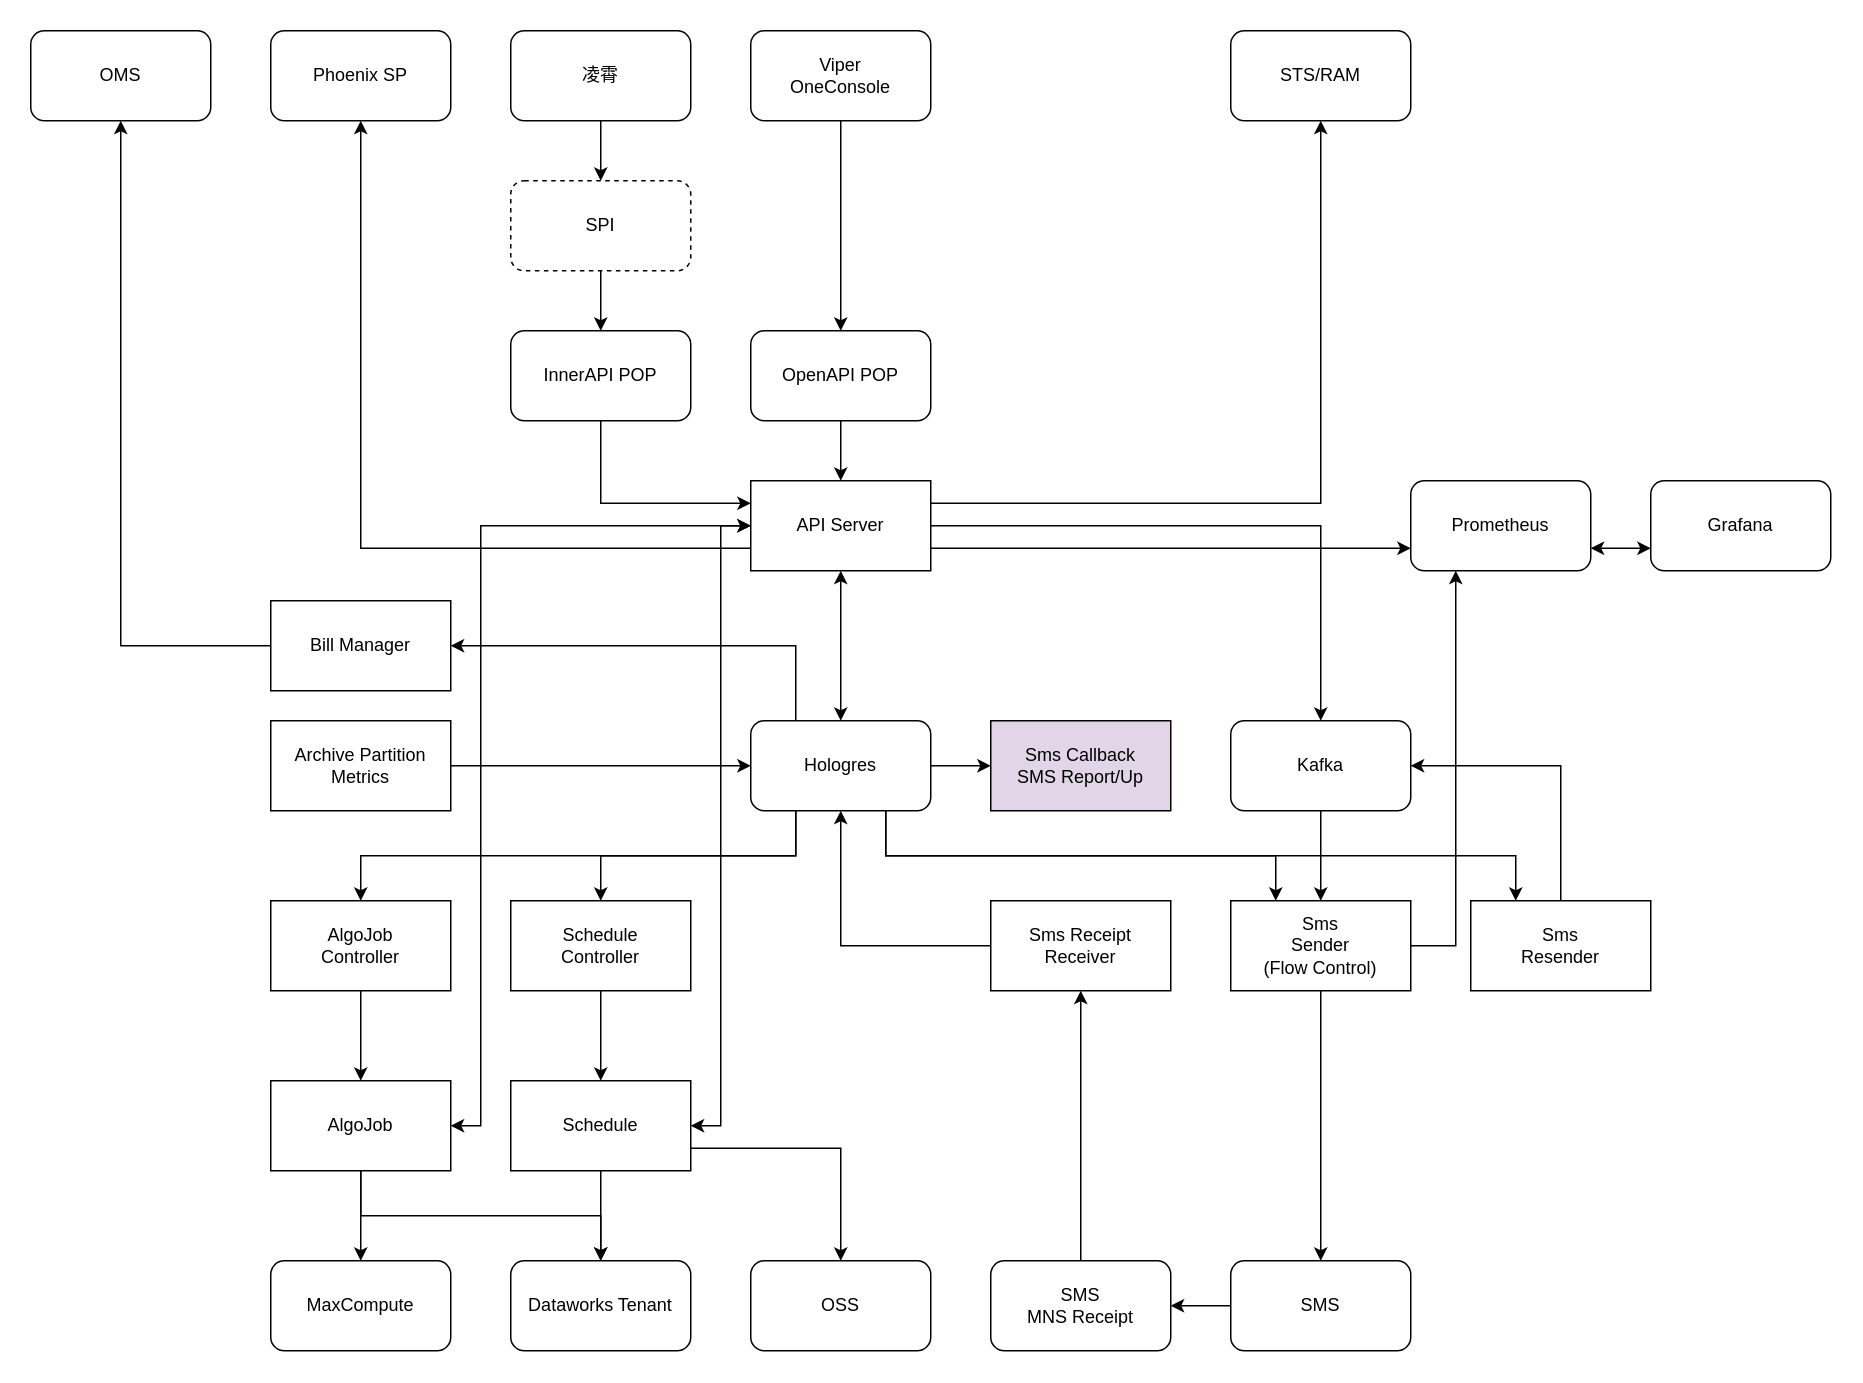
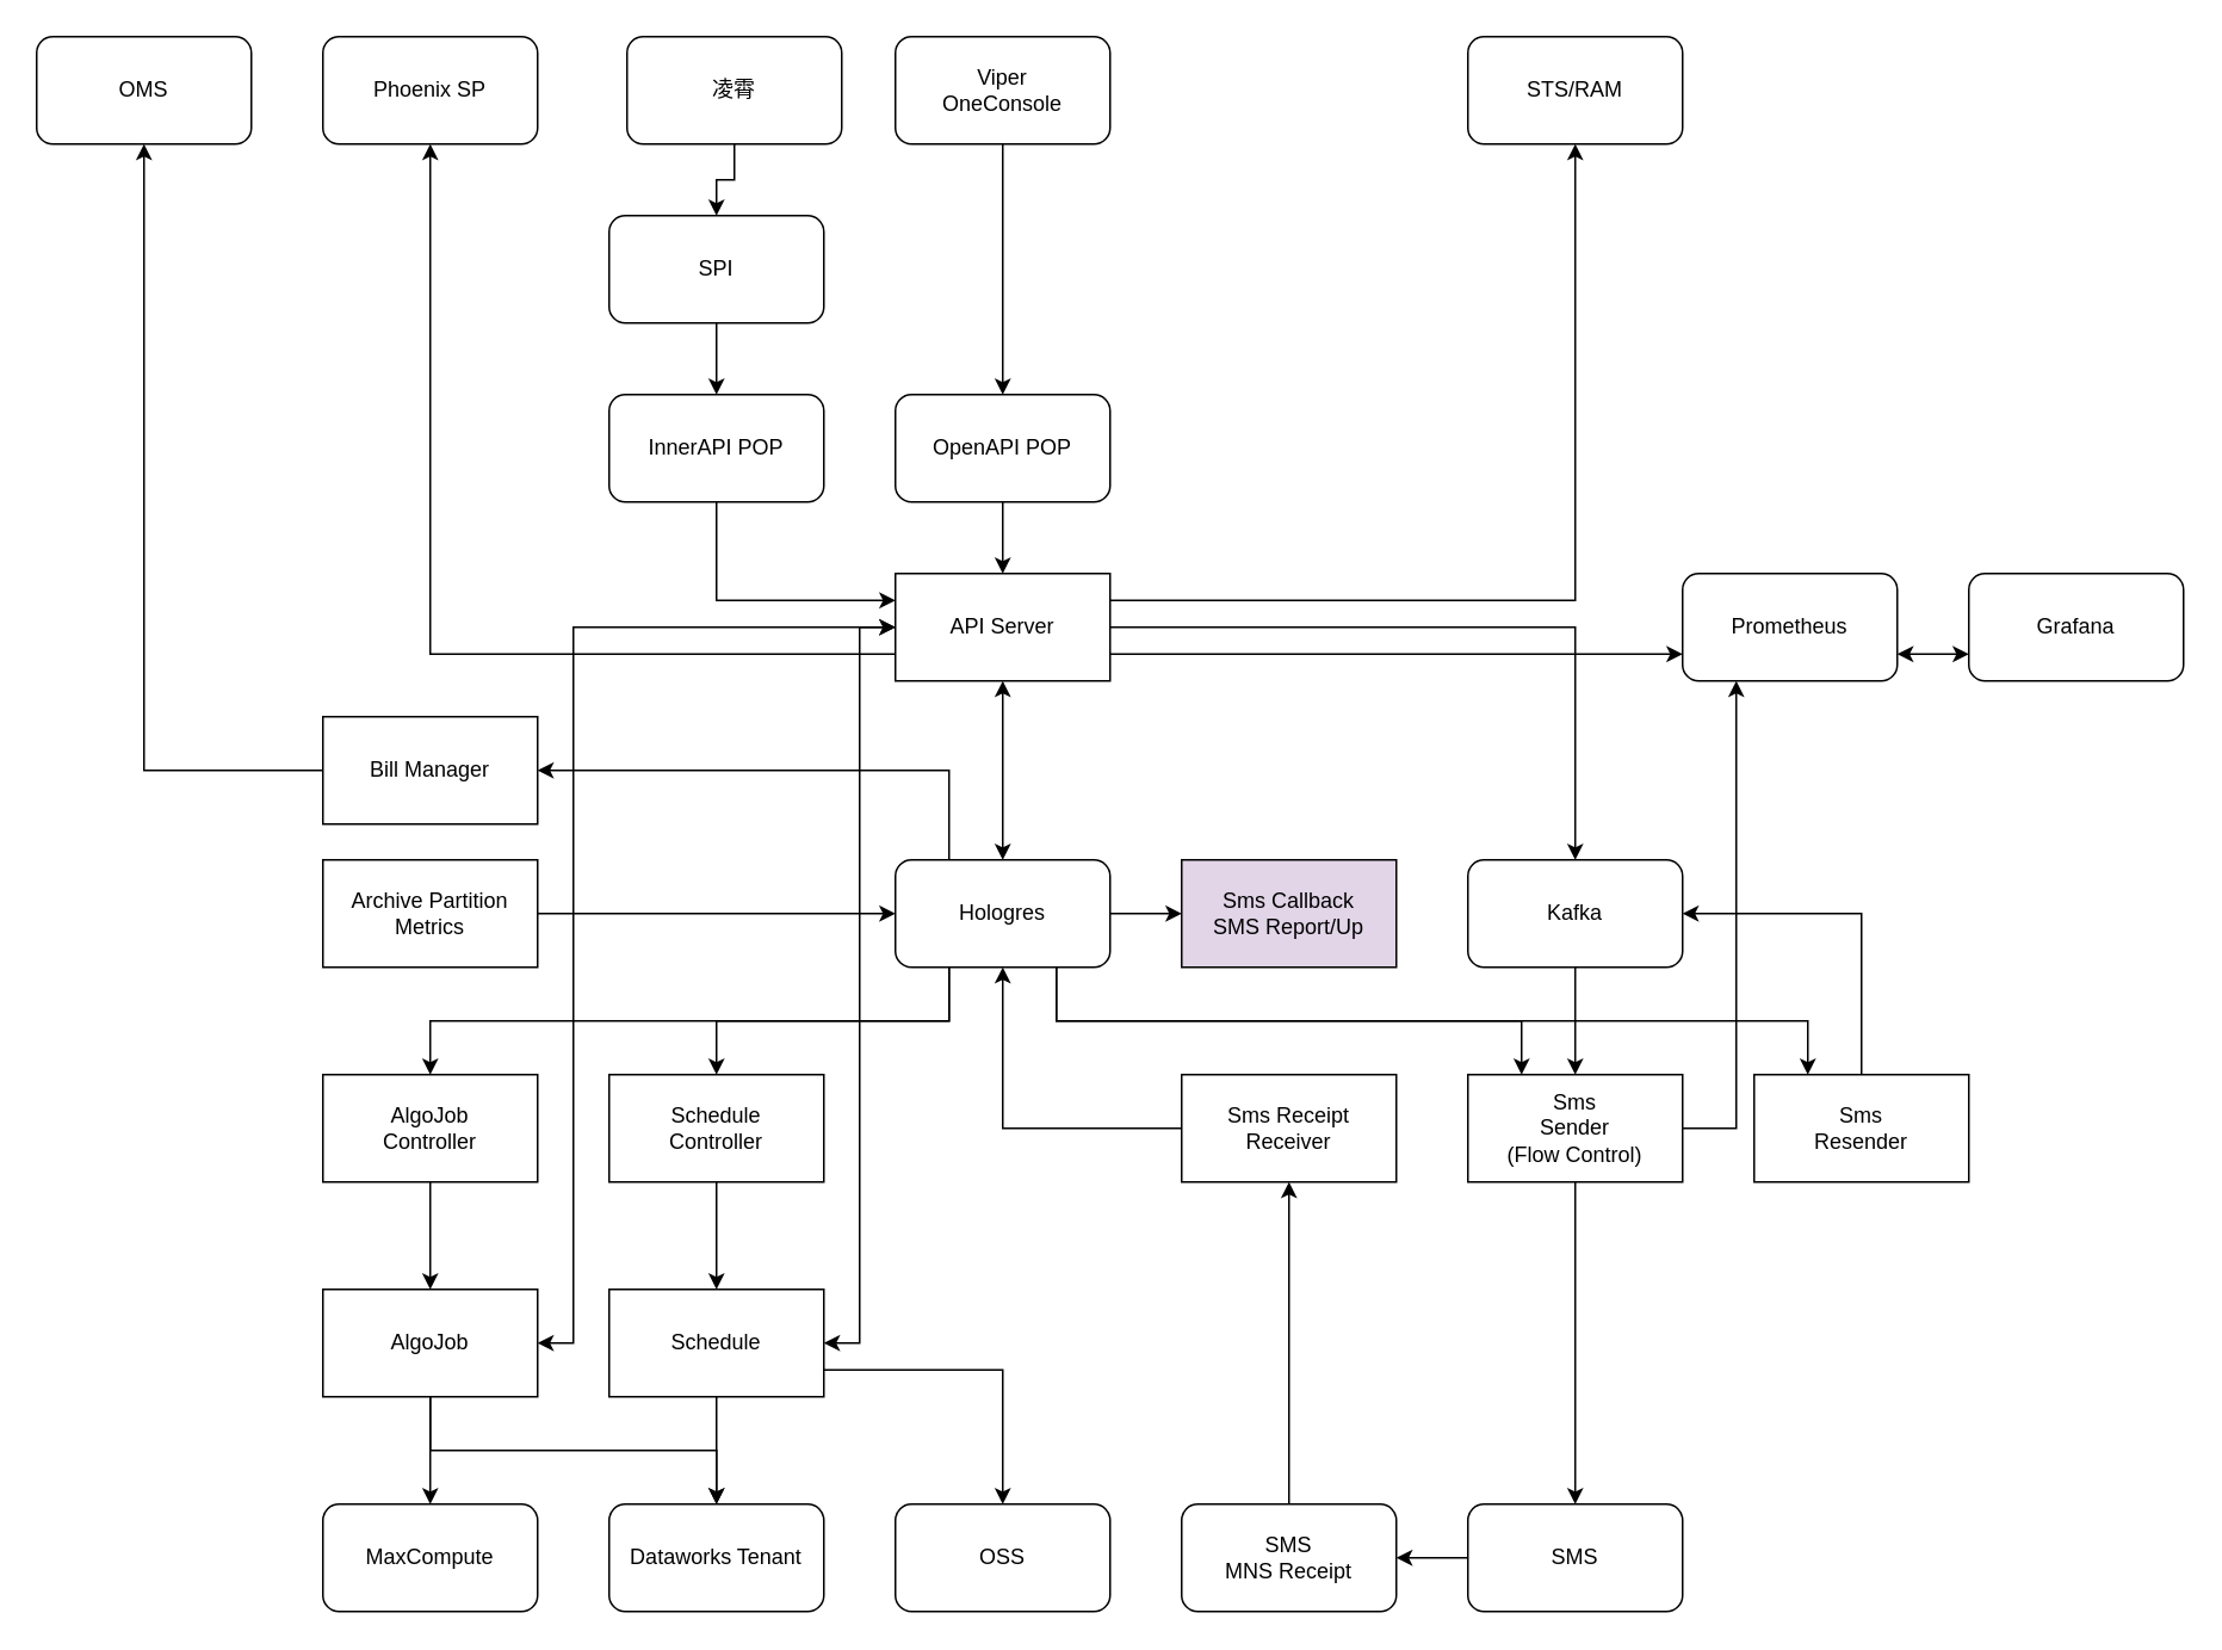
  <mxCell id="0" />
  <mxCell id="1" parent="0" />
  <mxCell id="2" style="edgeStyle=orthogonalEdgeStyle;rounded=0;orthogonalLoop=1;jettySize=auto;html=1;exitX=0.5;exitY=1;exitDx=0;exitDy=0;entryX=0.5;entryY=0;entryDx=0;entryDy=0;startArrow=classic;startFill=1;" parent="1" source="7" target="25" edge="1"><mxGeometry relative="1" as="geometry" /></mxCell>
  <mxCell id="3" style="edgeStyle=orthogonalEdgeStyle;rounded=0;orthogonalLoop=1;jettySize=auto;html=1;exitX=1;exitY=0.5;exitDx=0;exitDy=0;" parent="1" source="7" target="27" edge="1"><mxGeometry relative="1" as="geometry" /></mxCell>
  <mxCell id="4" style="edgeStyle=orthogonalEdgeStyle;rounded=0;orthogonalLoop=1;jettySize=auto;html=1;exitX=0;exitY=0.75;exitDx=0;exitDy=0;entryX=0.5;entryY=1;entryDx=0;entryDy=0;" parent="1" source="7" target="51" edge="1"><mxGeometry relative="1" as="geometry" /></mxCell>
  <mxCell id="5" style="edgeStyle=orthogonalEdgeStyle;rounded=0;orthogonalLoop=1;jettySize=auto;html=1;exitX=1;exitY=0.25;exitDx=0;exitDy=0;" parent="1" source="7" target="56" edge="1"><mxGeometry relative="1" as="geometry" /></mxCell>
  <mxCell id="6" style="edgeStyle=orthogonalEdgeStyle;rounded=0;orthogonalLoop=1;jettySize=auto;html=1;exitX=1;exitY=0.75;exitDx=0;exitDy=0;entryX=0;entryY=0.75;entryDx=0;entryDy=0;startArrow=none;startFill=0;strokeWidth=1;" edge="1" parent="1" source="7" target="62"><mxGeometry relative="1" as="geometry" /></mxCell>
  <mxCell id="7" value="API Server" style="rounded=0;whiteSpace=wrap;html=1;" parent="1" vertex="1"><mxGeometry x="500" y="320" width="120" height="60" as="geometry" /></mxCell>
  <mxCell id="8" style="edgeStyle=orthogonalEdgeStyle;rounded=0;orthogonalLoop=1;jettySize=auto;html=1;exitX=0.5;exitY=1;exitDx=0;exitDy=0;entryX=0.5;entryY=0;entryDx=0;entryDy=0;" parent="1" source="9" target="44" edge="1"><mxGeometry relative="1" as="geometry" /></mxCell>
  <mxCell id="9" value="Schedule&lt;br&gt;Controller" style="rounded=0;whiteSpace=wrap;html=1;" parent="1" vertex="1"><mxGeometry y="600" width="120" height="60" as="geometry" x="340" /></mxCell>
  <mxCell id="10" style="edgeStyle=orthogonalEdgeStyle;rounded=0;orthogonalLoop=1;jettySize=auto;html=1;exitX=0.5;exitY=1;exitDx=0;exitDy=0;" parent="1" source="11" target="50" edge="1"><mxGeometry relative="1" as="geometry" /></mxCell>
  <mxCell id="11" value="AlgoJob&lt;br&gt;Controller" style="rounded=0;whiteSpace=wrap;html=1;" parent="1" vertex="1"><mxGeometry x="180" y="600" width="120" height="60" as="geometry" /></mxCell>
  <mxCell id="12" style="edgeStyle=orthogonalEdgeStyle;rounded=0;orthogonalLoop=1;jettySize=auto;html=1;exitX=0;exitY=0.5;exitDx=0;exitDy=0;strokeWidth=1;" edge="1" parent="1" source="13" target="32"><mxGeometry relative="1" as="geometry" /></mxCell>
  <mxCell id="13" value="Bill Manager" style="rounded=0;whiteSpace=wrap;html=1;" parent="1" vertex="1"><mxGeometry x="180" y="400" width="120" height="60" as="geometry" /></mxCell>
  <mxCell id="14" style="edgeStyle=orthogonalEdgeStyle;rounded=0;orthogonalLoop=1;jettySize=auto;html=1;exitX=1;exitY=0.5;exitDx=0;exitDy=0;entryX=0;entryY=0.5;entryDx=0;entryDy=0;" parent="1" source="15" target="25" edge="1"><mxGeometry relative="1" as="geometry" /></mxCell>
  <mxCell id="15" value="Archive Partition&lt;br&gt;Metrics" style="rounded=0;whiteSpace=wrap;html=1;" parent="1" vertex="1"><mxGeometry x="180" y="480" width="120" height="60" as="geometry" /></mxCell>
  <mxCell id="16" style="edgeStyle=orthogonalEdgeStyle;rounded=0;orthogonalLoop=1;jettySize=auto;html=1;exitX=0.5;exitY=1;exitDx=0;exitDy=0;" parent="1" source="18" target="36" edge="1"><mxGeometry relative="1" as="geometry" /></mxCell>
  <mxCell id="17" style="edgeStyle=orthogonalEdgeStyle;rounded=0;orthogonalLoop=1;jettySize=auto;html=1;exitX=1;exitY=0.5;exitDx=0;exitDy=0;entryX=0.25;entryY=1;entryDx=0;entryDy=0;startArrow=none;startFill=0;strokeWidth=1;" edge="1" parent="1" source="18" target="62"><mxGeometry relative="1" as="geometry" /></mxCell>
  <mxCell id="18" value="Sms&lt;br&gt;Sender&lt;br&gt;(Flow Control)" style="rounded=0;whiteSpace=wrap;html=1;" parent="1" vertex="1"><mxGeometry x="820" y="600" width="120" height="60" as="geometry" /></mxCell>
  <mxCell id="19" style="edgeStyle=orthogonalEdgeStyle;rounded=0;orthogonalLoop=1;jettySize=auto;html=1;entryX=0.25;entryY=0;entryDx=0;entryDy=0;exitX=0.75;exitY=1;exitDx=0;exitDy=0;" parent="1" source="25" target="18" edge="1"><mxGeometry relative="1" as="geometry"><mxPoint x="620" y="440" as="sourcePoint" /></mxGeometry></mxCell>
  <mxCell id="20" style="edgeStyle=orthogonalEdgeStyle;rounded=0;orthogonalLoop=1;jettySize=auto;html=1;entryX=0.25;entryY=0;entryDx=0;entryDy=0;exitX=0.75;exitY=1;exitDx=0;exitDy=0;" parent="1" source="25" target="34" edge="1"><mxGeometry relative="1" as="geometry"><mxPoint x="620" y="420" as="sourcePoint" /></mxGeometry></mxCell>
  <mxCell id="21" style="edgeStyle=orthogonalEdgeStyle;rounded=0;orthogonalLoop=1;jettySize=auto;html=1;exitX=0.25;exitY=1;exitDx=0;exitDy=0;" parent="1" source="25" target="9" edge="1"><mxGeometry relative="1" as="geometry" /></mxCell>
  <mxCell id="22" style="edgeStyle=orthogonalEdgeStyle;rounded=0;orthogonalLoop=1;jettySize=auto;html=1;exitX=0.25;exitY=1;exitDx=0;exitDy=0;" parent="1" source="25" target="11" edge="1"><mxGeometry relative="1" as="geometry" /></mxCell>
  <mxCell id="23" style="edgeStyle=orthogonalEdgeStyle;rounded=0;orthogonalLoop=1;jettySize=auto;html=1;exitX=1;exitY=0.5;exitDx=0;exitDy=0;" parent="1" source="25" target="57" edge="1"><mxGeometry relative="1" as="geometry" /></mxCell>
  <mxCell id="24" style="edgeStyle=orthogonalEdgeStyle;rounded=0;orthogonalLoop=1;jettySize=auto;html=1;exitX=0.25;exitY=0;exitDx=0;exitDy=0;entryX=1;entryY=0.5;entryDx=0;entryDy=0;strokeWidth=1;" edge="1" parent="1" source="25" target="13"><mxGeometry relative="1" as="geometry" /></mxCell>
  <mxCell id="25" value="Hologres" style="rounded=1;whiteSpace=wrap;html=1;" parent="1" vertex="1"><mxGeometry x="500" y="480" width="120" height="60" as="geometry" /></mxCell>
  <mxCell id="26" style="edgeStyle=orthogonalEdgeStyle;rounded=0;orthogonalLoop=1;jettySize=auto;html=1;exitX=0.5;exitY=1;exitDx=0;exitDy=0;" parent="1" source="27" target="18" edge="1"><mxGeometry relative="1" as="geometry" /></mxCell>
  <mxCell id="27" value="Kafka" style="rounded=1;whiteSpace=wrap;html=1;" parent="1" vertex="1"><mxGeometry x="820" y="480" width="120" height="60" as="geometry" /></mxCell>
  <mxCell id="28" style="edgeStyle=orthogonalEdgeStyle;rounded=0;orthogonalLoop=1;jettySize=auto;html=1;exitX=0.5;exitY=1;exitDx=0;exitDy=0;" parent="1" source="29" target="7" edge="1"><mxGeometry relative="1" as="geometry" /></mxCell>
  <mxCell id="29" value="OpenAPI POP" style="rounded=1;whiteSpace=wrap;html=1;" parent="1" vertex="1"><mxGeometry x="500" y="220" width="120" height="60" as="geometry" /></mxCell>
  <mxCell id="30" style="edgeStyle=orthogonalEdgeStyle;rounded=0;orthogonalLoop=1;jettySize=auto;html=1;exitX=0.5;exitY=1;exitDx=0;exitDy=0;" parent="1" source="31" target="29" edge="1"><mxGeometry relative="1" as="geometry" /></mxCell>
  <mxCell id="31" value="Viper&lt;br&gt;OneConsole" style="rounded=1;whiteSpace=wrap;html=1;" parent="1" vertex="1"><mxGeometry x="500" y="20" width="120" height="60" as="geometry" /></mxCell>
  <mxCell id="32" value="OMS" style="rounded=1;whiteSpace=wrap;html=1;" parent="1" vertex="1"><mxGeometry x="20" y="20" width="120" height="60" as="geometry" /></mxCell>
  <mxCell id="33" style="edgeStyle=orthogonalEdgeStyle;rounded=0;orthogonalLoop=1;jettySize=auto;html=1;exitX=0.5;exitY=0;exitDx=0;exitDy=0;entryX=1;entryY=0.5;entryDx=0;entryDy=0;" parent="1" source="34" target="27" edge="1"><mxGeometry relative="1" as="geometry" /></mxCell>
  <mxCell id="34" value="Sms&lt;br&gt;Resender" style="rounded=0;whiteSpace=wrap;html=1;" parent="1" vertex="1"><mxGeometry x="980" y="600" width="120" height="60" as="geometry" /></mxCell>
  <mxCell id="35" style="edgeStyle=orthogonalEdgeStyle;rounded=0;orthogonalLoop=1;jettySize=auto;html=1;exitX=0;exitY=0.5;exitDx=0;exitDy=0;entryX=1;entryY=0.5;entryDx=0;entryDy=0;" parent="1" source="36" target="40" edge="1"><mxGeometry relative="1" as="geometry" /></mxCell>
  <mxCell id="36" value="SMS" style="rounded=1;whiteSpace=wrap;html=1;" parent="1" vertex="1"><mxGeometry x="820" y="840" width="120" height="60" as="geometry" /></mxCell>
  <mxCell id="37" style="edgeStyle=orthogonalEdgeStyle;rounded=0;orthogonalLoop=1;jettySize=auto;html=1;exitX=0;exitY=0.5;exitDx=0;exitDy=0;entryX=0.5;entryY=1;entryDx=0;entryDy=0;strokeWidth=1;" edge="1" parent="1" source="38" target="25"><mxGeometry relative="1" as="geometry" /></mxCell>
  <mxCell id="38" value="Sms Receipt&lt;br&gt;Receiver" style="rounded=0;whiteSpace=wrap;html=1;" parent="1" vertex="1"><mxGeometry x="660" y="600" width="120" height="60" as="geometry" /></mxCell>
  <mxCell id="39" style="edgeStyle=orthogonalEdgeStyle;rounded=0;orthogonalLoop=1;jettySize=auto;html=1;exitX=0.5;exitY=0;exitDx=0;exitDy=0;entryX=0.5;entryY=1;entryDx=0;entryDy=0;" parent="1" source="40" target="38" edge="1"><mxGeometry relative="1" as="geometry" /></mxCell>
  <mxCell id="40" value="SMS&lt;br&gt;MNS Receipt" style="rounded=1;whiteSpace=wrap;html=1;" parent="1" vertex="1"><mxGeometry x="660" y="840" width="120" height="60" as="geometry" /></mxCell>
  <mxCell id="41" style="edgeStyle=orthogonalEdgeStyle;rounded=0;orthogonalLoop=1;jettySize=auto;html=1;exitX=0.5;exitY=1;exitDx=0;exitDy=0;" parent="1" source="44" target="46" edge="1"><mxGeometry relative="1" as="geometry" /></mxCell>
  <mxCell id="42" style="edgeStyle=orthogonalEdgeStyle;rounded=0;orthogonalLoop=1;jettySize=auto;html=1;exitX=1;exitY=0.5;exitDx=0;exitDy=0;entryX=0;entryY=0.5;entryDx=0;entryDy=0;startArrow=classic;startFill=1;" parent="1" source="44" target="7" edge="1"><mxGeometry relative="1" as="geometry" /></mxCell>
  <mxCell id="43" style="edgeStyle=orthogonalEdgeStyle;rounded=0;orthogonalLoop=1;jettySize=auto;html=1;exitX=1;exitY=0.75;exitDx=0;exitDy=0;strokeWidth=1;" edge="1" parent="1" source="44" target="58"><mxGeometry relative="1" as="geometry" /></mxCell>
  <mxCell id="44" value="Schedule" style="rounded=0;whiteSpace=wrap;html=1;" parent="1" vertex="1"><mxGeometry y="720" width="120" height="60" as="geometry" x="340" /></mxCell>
  <mxCell id="45" value="MaxCompute" style="rounded=1;whiteSpace=wrap;html=1;" parent="1" vertex="1"><mxGeometry x="180" y="840" width="120" height="60" as="geometry" /></mxCell>
  <mxCell id="46" value="Dataworks Tenant" style="rounded=1;whiteSpace=wrap;html=1;" parent="1" vertex="1"><mxGeometry y="840" width="120" height="60" as="geometry" x="340" /></mxCell>
  <mxCell id="47" style="edgeStyle=orthogonalEdgeStyle;rounded=0;orthogonalLoop=1;jettySize=auto;html=1;exitX=0.5;exitY=1;exitDx=0;exitDy=0;" parent="1" source="50" target="45" edge="1"><mxGeometry relative="1" as="geometry" /></mxCell>
  <mxCell id="48" style="edgeStyle=orthogonalEdgeStyle;rounded=0;orthogonalLoop=1;jettySize=auto;html=1;exitX=0.5;exitY=1;exitDx=0;exitDy=0;entryX=0.5;entryY=0;entryDx=0;entryDy=0;" parent="1" source="50" target="46" edge="1"><mxGeometry relative="1" as="geometry" /></mxCell>
  <mxCell id="49" style="edgeStyle=orthogonalEdgeStyle;rounded=0;orthogonalLoop=1;jettySize=auto;html=1;exitX=1;exitY=0.5;exitDx=0;exitDy=0;entryX=0;entryY=0.5;entryDx=0;entryDy=0;startArrow=classic;startFill=1;strokeWidth=1;" edge="1" parent="1" source="50" target="7"><mxGeometry relative="1" as="geometry"><Array as="points"><mxPoint x="320" y="750" /><mxPoint x="320" y="350" /></Array></mxGeometry></mxCell>
  <mxCell id="50" value="AlgoJob" style="rounded=0;whiteSpace=wrap;html=1;" parent="1" vertex="1"><mxGeometry x="180" y="720" width="120" height="60" as="geometry" /></mxCell>
  <mxCell id="51" value="Phoenix SP" style="rounded=1;whiteSpace=wrap;html=1;" parent="1" vertex="1"><mxGeometry x="180" y="20" width="120" height="60" as="geometry" /></mxCell>
  <mxCell id="52" style="edgeStyle=orthogonalEdgeStyle;rounded=0;orthogonalLoop=1;jettySize=auto;html=1;exitX=0.5;exitY=1;exitDx=0;exitDy=0;" parent="1" source="53" target="55" edge="1"><mxGeometry relative="1" as="geometry" /></mxCell>
- <mxCell id="53" value="SPI" style="rounded=1;whiteSpace=wrap;html=1;dashed=1;" parent="1" vertex="1"><mxGeometry y="120" width="120" height="60" as="geometry" x="340" /></mxCell>
+ <mxCell id="53" value="SPI" style="rounded=1;whiteSpace=wrap;html=1;" parent="1" vertex="1"><mxGeometry y="120" width="120" height="60" as="geometry" x="340" /></mxCell>
  <mxCell id="54" style="edgeStyle=orthogonalEdgeStyle;rounded=0;orthogonalLoop=1;jettySize=auto;html=1;exitX=0.5;exitY=1;exitDx=0;exitDy=0;entryX=0;entryY=0.25;entryDx=0;entryDy=0;" parent="1" source="55" target="7" edge="1"><mxGeometry relative="1" as="geometry" /></mxCell>
  <mxCell id="55" value="InnerAPI POP" style="rounded=1;whiteSpace=wrap;html=1;" parent="1" vertex="1"><mxGeometry y="220" width="120" height="60" as="geometry" x="340" /></mxCell>
  <mxCell id="56" value="STS/RAM" style="rounded=1;whiteSpace=wrap;html=1;" parent="1" vertex="1"><mxGeometry x="820" y="20" width="120" height="60" as="geometry" /></mxCell>
  <mxCell id="57" value="Sms Callback&lt;br&gt;SMS Report/Up" style="rounded=0;whiteSpace=wrap;html=1;fillColor=#e1d5e7;" parent="1" vertex="1"><mxGeometry x="660" y="480" width="120" height="60" as="geometry" /></mxCell>
  <mxCell id="58" value="OSS" style="rounded=1;whiteSpace=wrap;html=1;" parent="1" vertex="1"><mxGeometry x="500" y="840" width="120" height="60" as="geometry" /></mxCell>
  <mxCell id="59" style="edgeStyle=orthogonalEdgeStyle;rounded=0;orthogonalLoop=1;jettySize=auto;html=1;exitX=0.5;exitY=1;exitDx=0;exitDy=0;strokeWidth=1;" edge="1" parent="1" source="60" target="53"><mxGeometry relative="1" as="geometry" /></mxCell>
- <mxCell id="60" value="凌霄" style="rounded=1;whiteSpace=wrap;html=1;" vertex="1" parent="1"><mxGeometry y="20" width="120" height="60" as="geometry" x="340" /></mxCell>
+ <mxCell id="60" value="凌霄" style="rounded=1;whiteSpace=wrap;html=1;" vertex="1" parent="1"><mxGeometry x="350" y="20" width="120" height="60" as="geometry" /></mxCell>
  <mxCell id="61" style="edgeStyle=orthogonalEdgeStyle;rounded=0;orthogonalLoop=1;jettySize=auto;html=1;exitX=1;exitY=0.75;exitDx=0;exitDy=0;entryX=0;entryY=0.75;entryDx=0;entryDy=0;startArrow=classic;startFill=1;strokeWidth=1;" edge="1" parent="1" source="62" target="63"><mxGeometry relative="1" as="geometry" /></mxCell>
  <mxCell id="62" value="Prometheus" style="rounded=1;whiteSpace=wrap;html=1;" vertex="1" parent="1"><mxGeometry x="940" y="320" width="120" height="60" as="geometry" /></mxCell>
  <mxCell id="63" value="Grafana" style="rounded=1;whiteSpace=wrap;html=1;" vertex="1" parent="1"><mxGeometry x="1100" y="320" width="120" height="60" as="geometry" /></mxCell>
